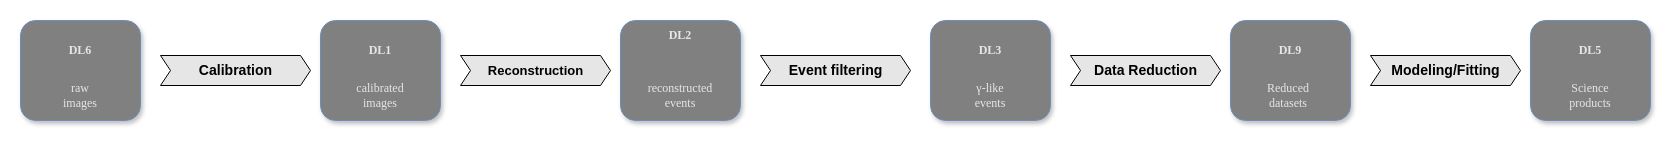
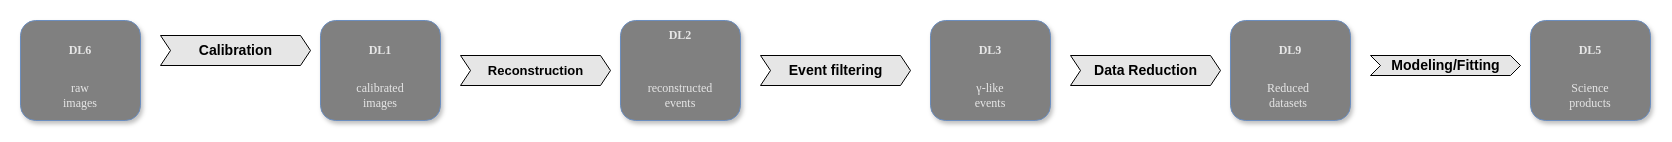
  <mxCell id="0" />
  <mxCell id="1" parent="0" />
  <mxCell id="2" value="" style="rounded=1;whiteSpace=wrap;html=1;fillColor=#808080;strokeColor=#6c8ebf;gradientColor=none;shadow=1;" vertex="1" parent="1"><mxGeometry x="930" y="20" width="120" height="100" as="geometry" /></mxCell>
  <mxCell id="3" value="" style="rounded=1;whiteSpace=wrap;html=1;fillColor=#808080;strokeColor=#6c8ebf;gradientColor=none;shadow=1;" vertex="1" parent="1"><mxGeometry x="1230" y="20" width="120" height="100" as="geometry" /></mxCell>
  <mxCell id="4" value="" style="rounded=1;whiteSpace=wrap;html=1;fillColor=#808080;strokeColor=#6c8ebf;gradientColor=none;shadow=1;" vertex="1" parent="1"><mxGeometry x="1530" y="20" width="120" height="100" as="geometry" /></mxCell>
  <mxCell id="5" value="&lt;h4&gt;&lt;font face=&quot;Verdana&quot; color=&quot;#e6e6e6&quot;&gt;DL3&lt;/font&gt;&lt;/h4&gt;" style="text;html=1;strokeColor=none;fillColor=none;align=center;verticalAlign=middle;whiteSpace=wrap;rounded=0;shadow=1;" vertex="1" parent="1"><mxGeometry x="970" y="40" width="40" height="20" as="geometry" /></mxCell>
  <mxCell id="6" value="&lt;h4&gt;&lt;font face=&quot;Verdana&quot; color=&quot;#e6e6e6&quot;&gt;DL9&lt;/font&gt;&lt;/h4&gt;" style="text;html=1;strokeColor=none;fillColor=none;align=center;verticalAlign=middle;whiteSpace=wrap;rounded=0;shadow=1;" vertex="1" parent="1"><mxGeometry x="1270" y="40" width="40" height="20" as="geometry" /></mxCell>
  <mxCell id="7" value="&lt;h4&gt;&lt;font face=&quot;Verdana&quot; color=&quot;#e6e6e6&quot;&gt;DL5&lt;/font&gt;&lt;/h4&gt;" style="text;html=1;strokeColor=none;fillColor=none;align=center;verticalAlign=middle;whiteSpace=wrap;rounded=0;shadow=1;" vertex="1" parent="1"><mxGeometry x="1570" y="40" width="40" height="20" as="geometry" /></mxCell>
  <mxCell id="8" value="&lt;pre&gt;&lt;font color=&quot;#e6e6e6&quot; face=&quot;Verdana&quot;&gt;Reduced&lt;br&gt;datasets&lt;/font&gt;&lt;/pre&gt;" style="text;html=1;strokeColor=none;fillColor=none;align=center;verticalAlign=middle;whiteSpace=wrap;rounded=0;shadow=1;" vertex="1" parent="1"><mxGeometry x="1263" y="80" width="50" height="30" as="geometry" /></mxCell>
  <mxCell id="9" value="&lt;pre&gt;&lt;font color=&quot;#e6e6e6&quot; face=&quot;Verdana&quot;&gt;Science&lt;br/&gt;products&lt;/font&gt;&lt;/pre&gt;" style="text;html=1;strokeColor=none;fillColor=none;align=center;verticalAlign=middle;whiteSpace=wrap;rounded=0;shadow=1;" vertex="1" parent="1"><mxGeometry x="1565" y="80" width="50" height="30" as="geometry" /></mxCell>
  <mxCell id="10" value="&lt;pre&gt;&lt;font color=&quot;#e6e6e6&quot; face=&quot;Verdana&quot;&gt;γ-like&lt;br/&gt;events&lt;/font&gt;&lt;/pre&gt;" style="text;html=1;strokeColor=none;fillColor=none;align=center;verticalAlign=middle;whiteSpace=wrap;rounded=0;shadow=1;" vertex="1" parent="1"><mxGeometry x="965" y="80" width="50" height="30" as="geometry" /></mxCell>
  <mxCell id="11" value="&lt;h3&gt;Data Reduction&lt;/h3&gt;" style="html=1;shadow=0;dashed=0;align=center;verticalAlign=middle;shape=mxgraph.arrows2.arrow;dy=0;dx=10;notch=10;fillColor=#E6E6E6;gradientColor=none;" vertex="1" parent="1"><mxGeometry x="1070" y="55" width="150" height="30" as="geometry" /></mxCell>
- <mxCell id="12" value="&lt;h3&gt;Modeling/Fitting&lt;/h3&gt;" style="html=1;shadow=0;dashed=0;align=center;verticalAlign=middle;shape=mxgraph.arrows2.arrow;dy=0;dx=10;notch=10;fillColor=#E6E6E6;gradientColor=none;" vertex="1" parent="1"><mxGeometry x="1370" y="55" width="150" height="30" as="geometry" /></mxCell>
+ <mxCell id="12" value="&lt;h3&gt;Modeling/Fitting&lt;/h3&gt;" style="html=1;shadow=0;dashed=0;align=center;verticalAlign=middle;shape=mxgraph.arrows2.arrow;dy=0;dx=10;notch=10;fillColor=#E6E6E6;gradientColor=none;" vertex="1" parent="1"><mxGeometry x="1370" y="55" width="150" height="20" as="geometry" /></mxCell>
  <mxCell id="13" value="" style="rounded=1;whiteSpace=wrap;html=1;fillColor=#808080;strokeColor=#6c8ebf;gradientColor=none;shadow=1;" vertex="1" parent="1"><mxGeometry x="620" y="20" width="120" height="100" as="geometry" /></mxCell>
  <mxCell id="14" value="&lt;h4&gt;&lt;font face=&quot;Verdana&quot; color=&quot;#e6e6e6&quot;&gt;DL2&lt;/font&gt;&lt;/h4&gt;" style="text;html=1;strokeColor=none;fillColor=none;align=center;verticalAlign=middle;whiteSpace=wrap;rounded=0;shadow=1;" vertex="1" parent="1"><mxGeometry x="660" y="25" width="40" height="20" as="geometry" /></mxCell>
  <mxCell id="15" value="&lt;pre&gt;&lt;font color=&quot;#e6e6e6&quot; face=&quot;Verdana&quot;&gt;reconstructed&lt;br&gt;events&lt;/font&gt;&lt;/pre&gt;" style="text;html=1;strokeColor=none;fillColor=none;align=center;verticalAlign=middle;whiteSpace=wrap;rounded=0;shadow=1;" vertex="1" parent="1"><mxGeometry x="655" y="80" width="50" height="30" as="geometry" /></mxCell>
  <mxCell id="16" value="&lt;h3&gt;Event filtering&lt;/h3&gt;" style="html=1;shadow=0;dashed=0;align=center;verticalAlign=middle;shape=mxgraph.arrows2.arrow;dy=0;dx=10;notch=10;fillColor=#E6E6E6;gradientColor=none;" vertex="1" parent="1"><mxGeometry x="760" y="55" width="150" height="30" as="geometry" /></mxCell>
  <mxCell id="17" value="" style="rounded=1;whiteSpace=wrap;html=1;fillColor=#808080;strokeColor=#6c8ebf;gradientColor=none;shadow=1;" vertex="1" parent="1"><mxGeometry x="320" y="20" width="120" height="100" as="geometry" /></mxCell>
  <mxCell id="18" value="&lt;h4&gt;&lt;font face=&quot;Verdana&quot; color=&quot;#e6e6e6&quot;&gt;DL1&lt;/font&gt;&lt;/h4&gt;" style="text;html=1;strokeColor=none;fillColor=none;align=center;verticalAlign=middle;whiteSpace=wrap;rounded=0;shadow=1;" vertex="1" parent="1"><mxGeometry x="360" y="40" width="40" height="20" as="geometry" /></mxCell>
  <mxCell id="19" value="&lt;pre&gt;&lt;font color=&quot;#e6e6e6&quot; face=&quot;Verdana&quot;&gt;calibrated&lt;br/&gt;images&lt;/font&gt;&lt;/pre&gt;" style="text;html=1;strokeColor=none;fillColor=none;align=center;verticalAlign=middle;whiteSpace=wrap;rounded=0;shadow=1;" vertex="1" parent="1"><mxGeometry x="355" y="80" width="50" height="30" as="geometry" /></mxCell>
  <mxCell id="20" value="&lt;h3&gt;&lt;font style=&quot;font-size: 13px&quot;&gt;Reconstruction&lt;/font&gt;&lt;/h3&gt;" style="html=1;shadow=0;dashed=0;align=center;verticalAlign=middle;shape=mxgraph.arrows2.arrow;dy=0;dx=10;notch=10;fillColor=#E6E6E6;gradientColor=none;" vertex="1" parent="1"><mxGeometry x="460" y="55" width="150" height="30" as="geometry" /></mxCell>
  <mxCell id="21" value="" style="rounded=1;whiteSpace=wrap;html=1;fillColor=#808080;strokeColor=#6c8ebf;gradientColor=none;shadow=1;" vertex="1" parent="1"><mxGeometry x="20" y="20" width="120" height="100" as="geometry" /></mxCell>
  <mxCell id="22" value="&lt;h4&gt;&lt;font face=&quot;Verdana&quot; color=&quot;#e6e6e6&quot;&gt;DL6&lt;/font&gt;&lt;/h4&gt;" style="text;html=1;strokeColor=none;fillColor=none;align=center;verticalAlign=middle;whiteSpace=wrap;rounded=0;shadow=1;" vertex="1" parent="1"><mxGeometry x="60" y="40" width="40" height="20" as="geometry" /></mxCell>
  <mxCell id="23" value="&lt;pre&gt;&lt;font color=&quot;#e6e6e6&quot; face=&quot;Verdana&quot;&gt;raw&lt;br/&gt;images&lt;/font&gt;&lt;/pre&gt;" style="text;html=1;strokeColor=none;fillColor=none;align=center;verticalAlign=middle;whiteSpace=wrap;rounded=0;shadow=1;" vertex="1" parent="1"><mxGeometry x="55" y="80" width="50" height="30" as="geometry" /></mxCell>
- <mxCell id="24" value="&lt;h3&gt;Calibration&lt;/h3&gt;" style="html=1;shadow=0;dashed=0;align=center;verticalAlign=middle;shape=mxgraph.arrows2.arrow;dy=0;dx=10;notch=10;fillColor=#E6E6E6;gradientColor=none;" vertex="1" parent="1"><mxGeometry x="160" y="55" width="150" height="30" as="geometry" /></mxCell>
+ <mxCell id="24" value="&lt;h3&gt;Calibration&lt;/h3&gt;" style="html=1;shadow=0;dashed=0;align=center;verticalAlign=middle;shape=mxgraph.arrows2.arrow;dy=0;dx=10;notch=10;fillColor=#E6E6E6;gradientColor=none;" vertex="1" parent="1"><mxGeometry x="160" y="35" width="150" height="30" as="geometry" /></mxCell>
